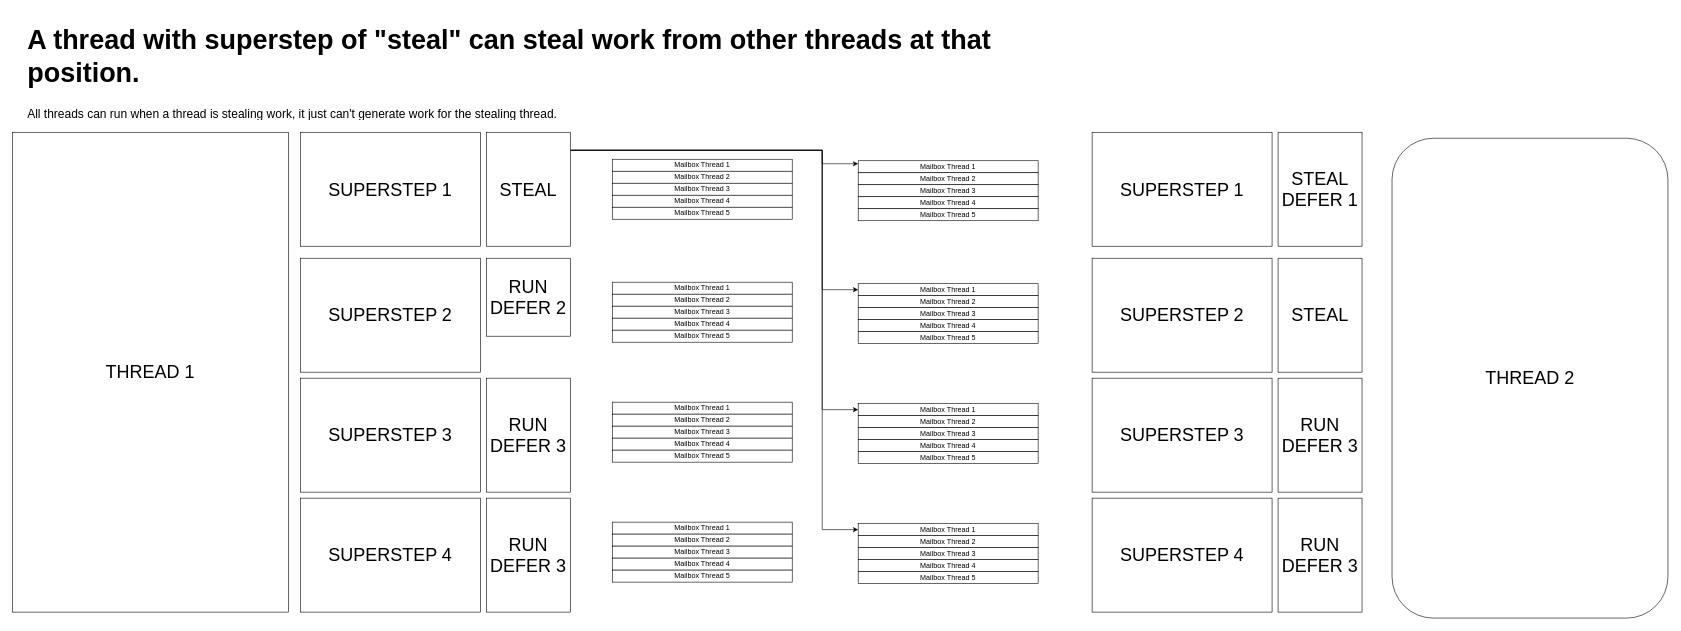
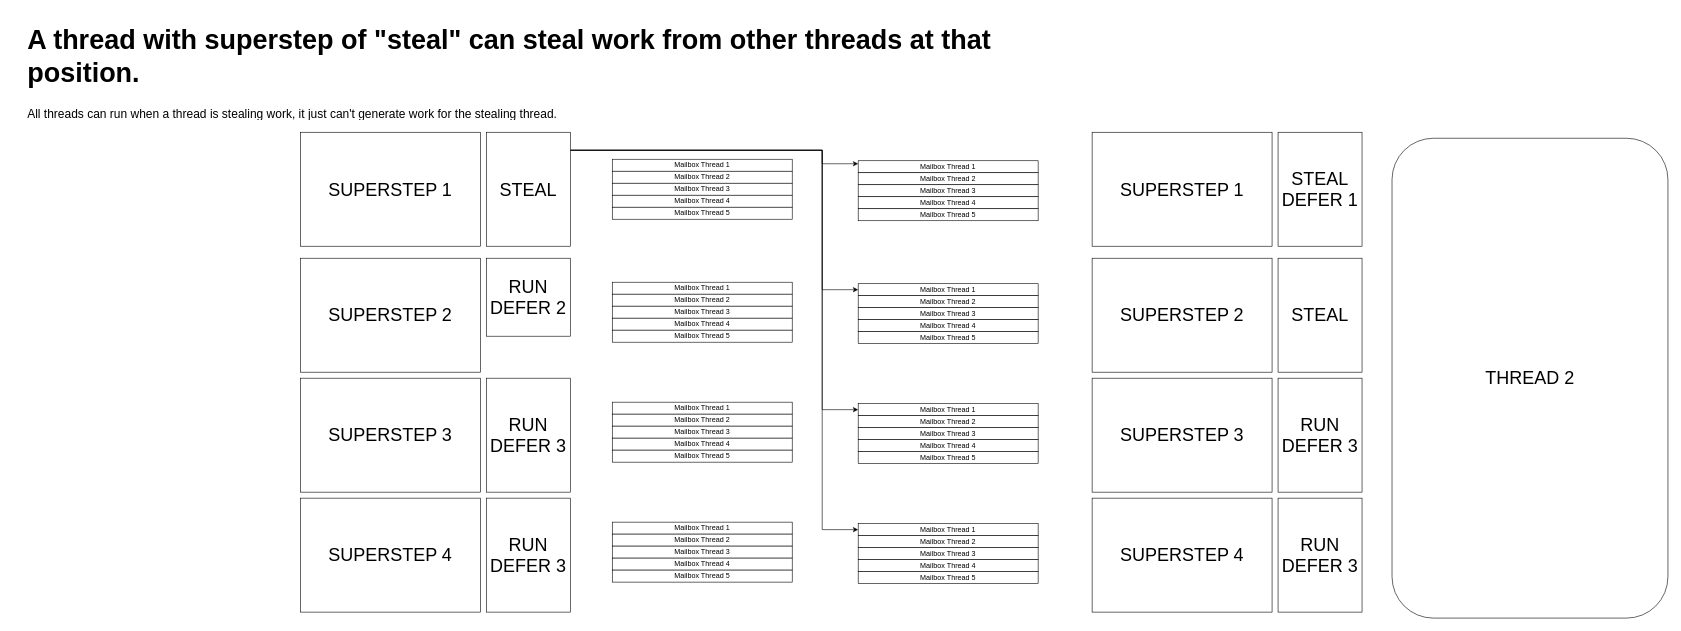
  <mxCell id="0" />
  <mxCell id="1" parent="0" />
- <mxCell id="2" value="&lt;font style=&quot;font-size: 30px;&quot;&gt;THREAD 1&lt;/font&gt;" style="rounded=0;whiteSpace=wrap;html=1;" vertex="1" parent="1"><mxGeometry y="220" width="460" height="800" as="geometry" x="20" /></mxCell>
  <mxCell id="3" value="&lt;font style=&quot;font-size: 30px;&quot;&gt;SUPERSTEP 1&lt;/font&gt;" style="rounded=0;whiteSpace=wrap;html=1;" vertex="1" parent="1"><mxGeometry x="500" y="220" width="300" height="190" as="geometry" /></mxCell>
  <mxCell id="4" value="&lt;font style=&quot;font-size: 30px;&quot;&gt;SUPERSTEP 2&lt;/font&gt;" style="rounded=0;whiteSpace=wrap;html=1;" vertex="1" parent="1"><mxGeometry x="500" y="430" width="300" height="190" as="geometry" /></mxCell>
  <mxCell id="5" value="&lt;font style=&quot;font-size: 12px;&quot;&gt;Mailbox Thread 1&lt;/font&gt;" style="rounded=0;whiteSpace=wrap;html=1;" vertex="1" parent="1"><mxGeometry x="1020" y="265" width="300" height="20" as="geometry" /></mxCell>
  <mxCell id="6" value="&lt;font style=&quot;font-size: 12px;&quot;&gt;Mailbox Thread 2&lt;/font&gt;" style="rounded=0;whiteSpace=wrap;html=1;" vertex="1" parent="1"><mxGeometry x="1020" y="285" width="300" height="20" as="geometry" /></mxCell>
  <mxCell id="7" value="&lt;font style=&quot;font-size: 12px;&quot;&gt;Mailbox Thread 3&lt;/font&gt;" style="rounded=0;whiteSpace=wrap;html=1;" vertex="1" parent="1"><mxGeometry x="1020" y="305" width="300" height="20" as="geometry" /></mxCell>
  <mxCell id="8" value="&lt;font style=&quot;font-size: 12px;&quot;&gt;Mailbox Thread 4&lt;/font&gt;" style="rounded=0;whiteSpace=wrap;html=1;" vertex="1" parent="1"><mxGeometry x="1020" y="325" width="300" height="20" as="geometry" /></mxCell>
  <mxCell id="9" value="&lt;font style=&quot;font-size: 12px;&quot;&gt;Mailbox Thread 5&lt;/font&gt;" style="rounded=0;whiteSpace=wrap;html=1;" vertex="1" parent="1"><mxGeometry x="1020" y="345" width="300" height="20" as="geometry" /></mxCell>
  <mxCell id="10" style="edgeStyle=orthogonalEdgeStyle;rounded=0;orthogonalLoop=1;jettySize=auto;html=1;entryX=0;entryY=0.25;entryDx=0;entryDy=0;" edge="1" parent="1" source="14" target="38"><mxGeometry relative="1" as="geometry"><Array as="points"><mxPoint x="1370" y="250" /><mxPoint x="1370" y="273" /></Array></mxGeometry></mxCell>
  <mxCell id="11" style="edgeStyle=orthogonalEdgeStyle;rounded=0;orthogonalLoop=1;jettySize=auto;html=1;entryX=0;entryY=0.5;entryDx=0;entryDy=0;" edge="1" parent="1" source="14" target="45"><mxGeometry relative="1" as="geometry"><Array as="points"><mxPoint x="1370" y="250" /><mxPoint x="1370" y="483" /></Array></mxGeometry></mxCell>
  <mxCell id="12" style="edgeStyle=orthogonalEdgeStyle;rounded=0;orthogonalLoop=1;jettySize=auto;html=1;entryX=0;entryY=0.5;entryDx=0;entryDy=0;" edge="1" parent="1" source="14" target="52"><mxGeometry relative="1" as="geometry"><Array as="points"><mxPoint x="1370" y="250" /><mxPoint x="1370" y="683" /></Array></mxGeometry></mxCell>
  <mxCell id="13" style="edgeStyle=orthogonalEdgeStyle;rounded=0;orthogonalLoop=1;jettySize=auto;html=1;entryX=0;entryY=0.5;entryDx=0;entryDy=0;" edge="1" parent="1" source="14" target="59"><mxGeometry relative="1" as="geometry"><Array as="points"><mxPoint x="1370" y="250" /><mxPoint x="1370" y="883" /></Array></mxGeometry></mxCell>
  <mxCell id="14" value="&lt;font style=&quot;font-size: 30px;&quot;&gt;STEAL&lt;/font&gt;" style="rounded=0;whiteSpace=wrap;html=1;" vertex="1" parent="1"><mxGeometry x="810" y="220" width="140" height="190" as="geometry" /></mxCell>
  <mxCell id="15" value="&lt;font style=&quot;font-size: 30px;&quot;&gt;RUN DEFER 2&lt;/font&gt;" style="rounded=0;whiteSpace=wrap;html=1;" vertex="1" parent="1"><mxGeometry x="810" y="430" width="140" height="130" as="geometry" /></mxCell>
  <mxCell id="16" value="&lt;font style=&quot;font-size: 12px;&quot;&gt;Mailbox Thread 1&lt;/font&gt;" style="rounded=0;whiteSpace=wrap;html=1;" vertex="1" parent="1"><mxGeometry x="1020" y="470" width="300" height="20" as="geometry" /></mxCell>
  <mxCell id="17" value="&lt;font style=&quot;font-size: 12px;&quot;&gt;Mailbox Thread 2&lt;/font&gt;" style="rounded=0;whiteSpace=wrap;html=1;" vertex="1" parent="1"><mxGeometry x="1020" y="490" width="300" height="20" as="geometry" /></mxCell>
  <mxCell id="18" value="&lt;font style=&quot;font-size: 12px;&quot;&gt;Mailbox Thread 3&lt;/font&gt;" style="rounded=0;whiteSpace=wrap;html=1;" vertex="1" parent="1"><mxGeometry x="1020" y="510" width="300" height="20" as="geometry" /></mxCell>
  <mxCell id="19" value="&lt;font style=&quot;font-size: 12px;&quot;&gt;Mailbox Thread 4&lt;/font&gt;" style="rounded=0;whiteSpace=wrap;html=1;" vertex="1" parent="1"><mxGeometry x="1020" y="530" width="300" height="20" as="geometry" /></mxCell>
  <mxCell id="20" value="&lt;font style=&quot;font-size: 12px;&quot;&gt;Mailbox Thread 5&lt;/font&gt;" style="rounded=0;whiteSpace=wrap;html=1;" vertex="1" parent="1"><mxGeometry x="1020" y="550" width="300" height="20" as="geometry" /></mxCell>
  <mxCell id="21" value="&lt;font style=&quot;font-size: 30px;&quot;&gt;SUPERSTEP 3&lt;/font&gt;" style="rounded=0;whiteSpace=wrap;html=1;" vertex="1" parent="1"><mxGeometry x="500" y="630" width="300" height="190" as="geometry" /></mxCell>
  <mxCell id="22" value="&lt;font style=&quot;font-size: 30px;&quot;&gt;RUN DEFER 3&lt;/font&gt;" style="rounded=0;whiteSpace=wrap;html=1;" vertex="1" parent="1"><mxGeometry x="810" y="630" width="140" height="190" as="geometry" /></mxCell>
  <mxCell id="23" value="&lt;font style=&quot;font-size: 12px;&quot;&gt;Mailbox Thread 1&lt;/font&gt;" style="rounded=0;whiteSpace=wrap;html=1;" vertex="1" parent="1"><mxGeometry x="1020" y="670" width="300" height="20" as="geometry" /></mxCell>
  <mxCell id="24" value="&lt;font style=&quot;font-size: 12px;&quot;&gt;Mailbox Thread 2&lt;/font&gt;" style="rounded=0;whiteSpace=wrap;html=1;" vertex="1" parent="1"><mxGeometry x="1020" y="690" width="300" height="20" as="geometry" /></mxCell>
  <mxCell id="25" value="&lt;font style=&quot;font-size: 12px;&quot;&gt;Mailbox Thread 3&lt;/font&gt;" style="rounded=0;whiteSpace=wrap;html=1;" vertex="1" parent="1"><mxGeometry x="1020" y="710" width="300" height="20" as="geometry" /></mxCell>
  <mxCell id="26" value="&lt;font style=&quot;font-size: 12px;&quot;&gt;Mailbox Thread 4&lt;/font&gt;" style="rounded=0;whiteSpace=wrap;html=1;" vertex="1" parent="1"><mxGeometry x="1020" y="730" width="300" height="20" as="geometry" /></mxCell>
  <mxCell id="27" value="&lt;font style=&quot;font-size: 12px;&quot;&gt;Mailbox Thread 5&lt;/font&gt;" style="rounded=0;whiteSpace=wrap;html=1;" vertex="1" parent="1"><mxGeometry x="1020" y="750" width="300" height="20" as="geometry" /></mxCell>
  <mxCell id="28" value="&lt;font style=&quot;font-size: 30px;&quot;&gt;SUPERSTEP 4&lt;/font&gt;" style="rounded=0;whiteSpace=wrap;html=1;" vertex="1" parent="1"><mxGeometry x="500" y="830" width="300" height="190" as="geometry" /></mxCell>
  <mxCell id="29" value="&lt;font style=&quot;font-size: 30px;&quot;&gt;RUN DEFER 3&lt;/font&gt;" style="rounded=0;whiteSpace=wrap;html=1;" vertex="1" parent="1"><mxGeometry x="810" y="830" width="140" height="190" as="geometry" /></mxCell>
  <mxCell id="30" value="&lt;font style=&quot;font-size: 12px;&quot;&gt;Mailbox Thread 1&lt;/font&gt;" style="rounded=0;whiteSpace=wrap;html=1;" vertex="1" parent="1"><mxGeometry x="1020" y="870" width="300" height="20" as="geometry" /></mxCell>
  <mxCell id="31" value="&lt;font style=&quot;font-size: 12px;&quot;&gt;Mailbox Thread 2&lt;/font&gt;" style="rounded=0;whiteSpace=wrap;html=1;" vertex="1" parent="1"><mxGeometry x="1020" y="890" width="300" height="20" as="geometry" /></mxCell>
  <mxCell id="32" value="&lt;font style=&quot;font-size: 12px;&quot;&gt;Mailbox Thread 3&lt;/font&gt;" style="rounded=0;whiteSpace=wrap;html=1;" vertex="1" parent="1"><mxGeometry x="1020" y="910" width="300" height="20" as="geometry" /></mxCell>
  <mxCell id="33" value="&lt;font style=&quot;font-size: 12px;&quot;&gt;Mailbox Thread 4&lt;/font&gt;" style="rounded=0;whiteSpace=wrap;html=1;" vertex="1" parent="1"><mxGeometry x="1020" y="930" width="300" height="20" as="geometry" /></mxCell>
  <mxCell id="34" value="&lt;font style=&quot;font-size: 12px;&quot;&gt;Mailbox Thread 5&lt;/font&gt;" style="rounded=0;whiteSpace=wrap;html=1;" vertex="1" parent="1"><mxGeometry x="1020" y="950" width="300" height="20" as="geometry" /></mxCell>
  <mxCell id="35" value="&lt;font style=&quot;font-size: 30px;&quot;&gt;THREAD 2&lt;/font&gt;" style="whiteSpace=wrap;html=1;rounded=1;" vertex="1" parent="1"><mxGeometry x="2320" y="230" width="460" height="800" as="geometry" /></mxCell>
  <mxCell id="36" value="&lt;font style=&quot;font-size: 30px;&quot;&gt;SUPERSTEP 1&lt;/font&gt;" style="rounded=0;whiteSpace=wrap;html=1;" vertex="1" parent="1"><mxGeometry x="1820" y="220" width="300" height="190" as="geometry" /></mxCell>
  <mxCell id="37" value="&lt;font style=&quot;font-size: 30px;&quot;&gt;SUPERSTEP 2&lt;/font&gt;" style="rounded=0;whiteSpace=wrap;html=1;" vertex="1" parent="1"><mxGeometry x="1820" y="430" width="300" height="190" as="geometry" /></mxCell>
  <mxCell id="38" value="&lt;font style=&quot;font-size: 12px;&quot;&gt;Mailbox Thread 1&lt;/font&gt;" style="rounded=0;whiteSpace=wrap;html=1;" vertex="1" parent="1"><mxGeometry x="1430" y="267.5" width="300" height="20" as="geometry" /></mxCell>
  <mxCell id="39" value="&lt;font style=&quot;font-size: 12px;&quot;&gt;Mailbox Thread 2&lt;/font&gt;" style="rounded=0;whiteSpace=wrap;html=1;" vertex="1" parent="1"><mxGeometry x="1430" y="287.5" width="300" height="20" as="geometry" /></mxCell>
  <mxCell id="40" value="&lt;font style=&quot;font-size: 12px;&quot;&gt;Mailbox Thread 3&lt;/font&gt;" style="rounded=0;whiteSpace=wrap;html=1;" vertex="1" parent="1"><mxGeometry x="1430" y="307.5" width="300" height="20" as="geometry" /></mxCell>
  <mxCell id="41" value="&lt;font style=&quot;font-size: 12px;&quot;&gt;Mailbox Thread 4&lt;/font&gt;" style="rounded=0;whiteSpace=wrap;html=1;" vertex="1" parent="1"><mxGeometry x="1430" y="327.5" width="300" height="20" as="geometry" /></mxCell>
  <mxCell id="42" value="&lt;font style=&quot;font-size: 12px;&quot;&gt;Mailbox Thread 5&lt;/font&gt;" style="rounded=0;whiteSpace=wrap;html=1;" vertex="1" parent="1"><mxGeometry x="1430" y="347.5" width="300" height="20" as="geometry" /></mxCell>
  <mxCell id="43" value="&lt;font style=&quot;font-size: 30px;&quot;&gt;STEAL DEFER 1&lt;/font&gt;" style="rounded=0;whiteSpace=wrap;html=1;" vertex="1" parent="1"><mxGeometry x="2130" y="220" width="140" height="190" as="geometry" /></mxCell>
  <mxCell id="44" value="&lt;font style=&quot;font-size: 30px;&quot;&gt;STEAL&lt;/font&gt;" style="rounded=0;whiteSpace=wrap;html=1;" vertex="1" parent="1"><mxGeometry x="2130" y="430" width="140" height="190" as="geometry" /></mxCell>
  <mxCell id="45" value="&lt;font style=&quot;font-size: 12px;&quot;&gt;Mailbox Thread 1&lt;/font&gt;" style="rounded=0;whiteSpace=wrap;html=1;" vertex="1" parent="1"><mxGeometry x="1430" y="472.5" width="300" height="20" as="geometry" /></mxCell>
  <mxCell id="46" value="&lt;font style=&quot;font-size: 12px;&quot;&gt;Mailbox Thread 2&lt;/font&gt;" style="rounded=0;whiteSpace=wrap;html=1;" vertex="1" parent="1"><mxGeometry x="1430" y="492.5" width="300" height="20" as="geometry" /></mxCell>
  <mxCell id="47" value="&lt;font style=&quot;font-size: 12px;&quot;&gt;Mailbox Thread 3&lt;/font&gt;" style="rounded=0;whiteSpace=wrap;html=1;" vertex="1" parent="1"><mxGeometry x="1430" y="512.5" width="300" height="20" as="geometry" /></mxCell>
  <mxCell id="48" value="&lt;font style=&quot;font-size: 12px;&quot;&gt;Mailbox Thread 4&lt;/font&gt;" style="rounded=0;whiteSpace=wrap;html=1;" vertex="1" parent="1"><mxGeometry x="1430" y="532.5" width="300" height="20" as="geometry" /></mxCell>
  <mxCell id="49" value="&lt;font style=&quot;font-size: 12px;&quot;&gt;Mailbox Thread 5&lt;/font&gt;" style="rounded=0;whiteSpace=wrap;html=1;" vertex="1" parent="1"><mxGeometry x="1430" y="552.5" width="300" height="20" as="geometry" /></mxCell>
  <mxCell id="50" value="&lt;font style=&quot;font-size: 30px;&quot;&gt;SUPERSTEP 3&lt;/font&gt;" style="rounded=0;whiteSpace=wrap;html=1;" vertex="1" parent="1"><mxGeometry x="1820" y="630" width="300" height="190" as="geometry" /></mxCell>
  <mxCell id="51" value="&lt;font style=&quot;font-size: 30px;&quot;&gt;RUN DEFER 3&lt;/font&gt;" style="rounded=0;whiteSpace=wrap;html=1;" vertex="1" parent="1"><mxGeometry x="2130" y="630" width="140" height="190" as="geometry" /></mxCell>
  <mxCell id="52" value="&lt;font style=&quot;font-size: 12px;&quot;&gt;Mailbox Thread 1&lt;/font&gt;" style="rounded=0;whiteSpace=wrap;html=1;" vertex="1" parent="1"><mxGeometry x="1430" y="672.5" width="300" height="20" as="geometry" /></mxCell>
  <mxCell id="53" value="&lt;font style=&quot;font-size: 12px;&quot;&gt;Mailbox Thread 2&lt;/font&gt;" style="rounded=0;whiteSpace=wrap;html=1;" vertex="1" parent="1"><mxGeometry x="1430" y="692.5" width="300" height="20" as="geometry" /></mxCell>
  <mxCell id="54" value="&lt;font style=&quot;font-size: 12px;&quot;&gt;Mailbox Thread 3&lt;/font&gt;" style="rounded=0;whiteSpace=wrap;html=1;" vertex="1" parent="1"><mxGeometry x="1430" y="712.5" width="300" height="20" as="geometry" /></mxCell>
  <mxCell id="55" value="&lt;font style=&quot;font-size: 12px;&quot;&gt;Mailbox Thread 4&lt;/font&gt;" style="rounded=0;whiteSpace=wrap;html=1;" vertex="1" parent="1"><mxGeometry x="1430" y="732.5" width="300" height="20" as="geometry" /></mxCell>
  <mxCell id="56" value="&lt;font style=&quot;font-size: 12px;&quot;&gt;Mailbox Thread 5&lt;/font&gt;" style="rounded=0;whiteSpace=wrap;html=1;" vertex="1" parent="1"><mxGeometry x="1430" y="752.5" width="300" height="20" as="geometry" /></mxCell>
  <mxCell id="57" value="&lt;font style=&quot;font-size: 30px;&quot;&gt;SUPERSTEP 4&lt;/font&gt;" style="rounded=0;whiteSpace=wrap;html=1;" vertex="1" parent="1"><mxGeometry x="1820" y="830" width="300" height="190" as="geometry" /></mxCell>
  <mxCell id="58" value="&lt;font style=&quot;font-size: 30px;&quot;&gt;RUN DEFER 3&lt;/font&gt;" style="rounded=0;whiteSpace=wrap;html=1;" vertex="1" parent="1"><mxGeometry x="2130" y="830" width="140" height="190" as="geometry" /></mxCell>
  <mxCell id="59" value="&lt;font style=&quot;font-size: 12px;&quot;&gt;Mailbox Thread 1&lt;/font&gt;" style="rounded=0;whiteSpace=wrap;html=1;" vertex="1" parent="1"><mxGeometry x="1430" y="872.5" width="300" height="20" as="geometry" /></mxCell>
  <mxCell id="60" value="&lt;font style=&quot;font-size: 12px;&quot;&gt;Mailbox Thread 2&lt;/font&gt;" style="rounded=0;whiteSpace=wrap;html=1;" vertex="1" parent="1"><mxGeometry x="1430" y="892.5" width="300" height="20" as="geometry" /></mxCell>
  <mxCell id="61" value="&lt;font style=&quot;font-size: 12px;&quot;&gt;Mailbox Thread 3&lt;/font&gt;" style="rounded=0;whiteSpace=wrap;html=1;" vertex="1" parent="1"><mxGeometry x="1430" y="912.5" width="300" height="20" as="geometry" /></mxCell>
  <mxCell id="62" value="&lt;font style=&quot;font-size: 12px;&quot;&gt;Mailbox Thread 4&lt;/font&gt;" style="rounded=0;whiteSpace=wrap;html=1;" vertex="1" parent="1"><mxGeometry x="1430" y="932.5" width="300" height="20" as="geometry" /></mxCell>
  <mxCell id="63" value="&lt;font style=&quot;font-size: 12px;&quot;&gt;Mailbox Thread 5&lt;/font&gt;" style="rounded=0;whiteSpace=wrap;html=1;" vertex="1" parent="1"><mxGeometry x="1430" y="952.5" width="300" height="20" as="geometry" /></mxCell>
  <mxCell id="64" value="&lt;h1 style=&quot;font-size: 45px;&quot;&gt;A thread with superstep of &quot;steal&quot; can steal work from other threads at that position.&lt;/h1&gt;&lt;p&gt;&lt;font style=&quot;font-size: 20px;&quot;&gt;All threads can run when a thread is stealing work, it just can't generate work for the stealing thread.&lt;/font&gt;&lt;/p&gt;" style="text;html=1;strokeColor=none;fillColor=none;spacing=5;spacingTop=-20;whiteSpace=wrap;overflow=hidden;rounded=0;" vertex="1" parent="1"><mxGeometry x="40" y="20" width="1760" height="180" as="geometry" /></mxCell>
